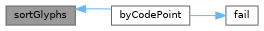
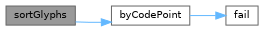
  digraph {
    rankdir=LR
    node [color=grey40 fillcolor=white fontname=Helvetica fontsize=10 shape=box style=filled]
    edge [color=steelblue1 fontname=Helvetica fontsize=10 labelfontname=Helvetica labelfontsize=10 style=solid]
    n1 [color=gray40 fillcolor=grey60 fontcolor=black height=0.2 label=sortGlyphs width=0.4]
    n2 [height=0.2 label=byCodePoint width=0.4]
    n3 [height=0.2 label=fail width=0.4]
-   n2 -> n1
+   n1 -> n2
    n2 -> n3
  }
